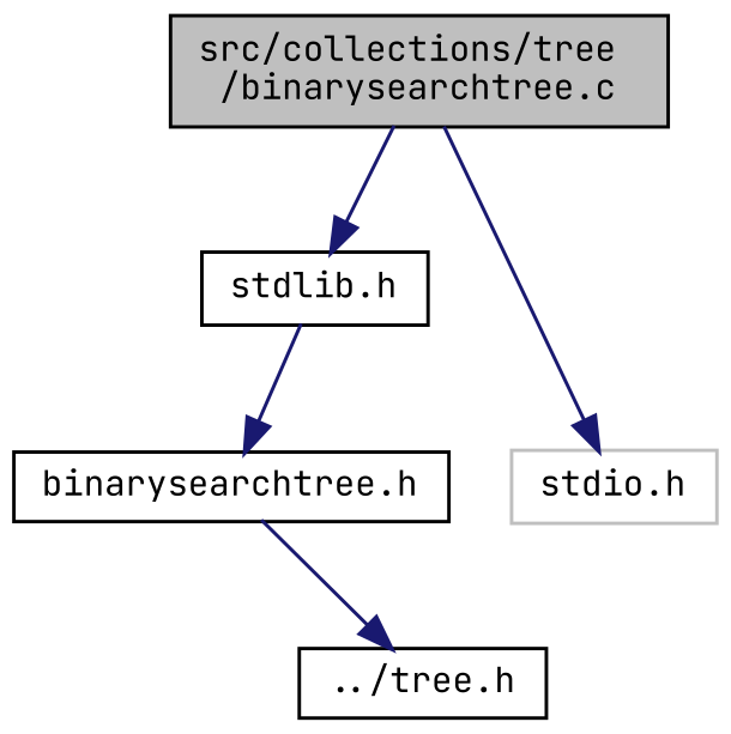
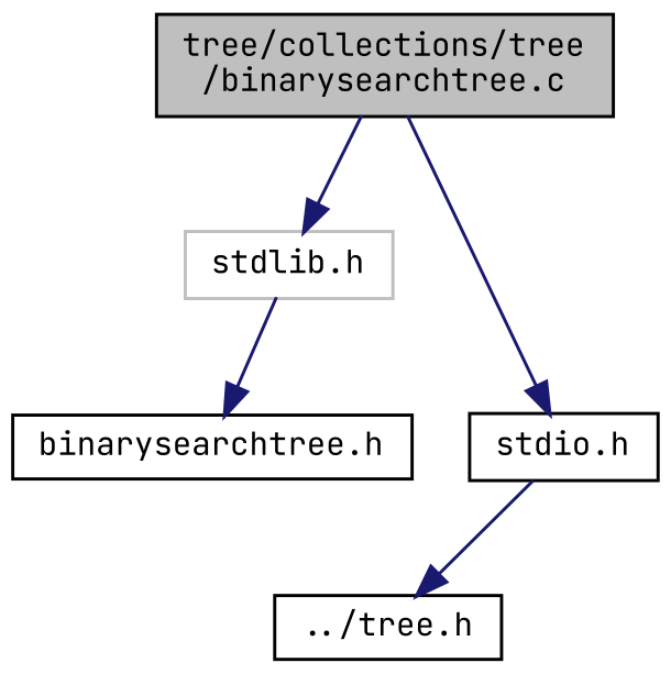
  digraph {
    fontname="JetBrains Mono"
    node [color=black fillcolor=white fontname="JetBrains Mono" fontsize=10 shape=record style=filled]
    edge [color=midnightblue fontname="JetBrains Mono" fontsize=10 labelfontname=Helvetica labelfontsize=10 style=solid]
-   n1 [fillcolor=grey75 fontcolor=black height=0.2 label="src/collections/tree\l/binarysearchtree.c" width=0.4]
-   n2 [height=0.2 label="stdlib.h" width=0.4]
-   n3 [color=grey75 height=0.2 label="stdio.h" width=0.4]
+   n1 [fillcolor=grey75 fontcolor=black height=0.2 label="tree/collections/tree\l/binarysearchtree.c" width=0.4]
+   n2 [color=grey75 height=0.2 label="stdlib.h" width=0.4]
+   n3 [height=0.2 label="stdio.h" width=0.4]
    n4 [height=0.2 label="binarysearchtree.h" width=0.4]
    n5 [height=0.2 label="../tree.h" width=0.4]
    n1 -> n2
    n1 -> n3
    n2 -> n4
-   n4 -> n5
+   n3 -> n5
  }
